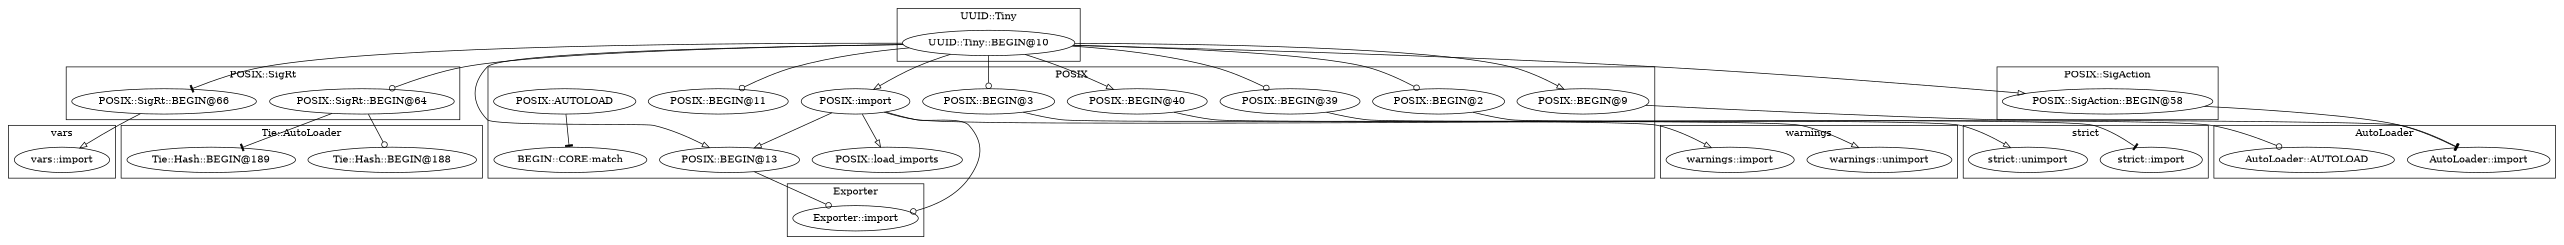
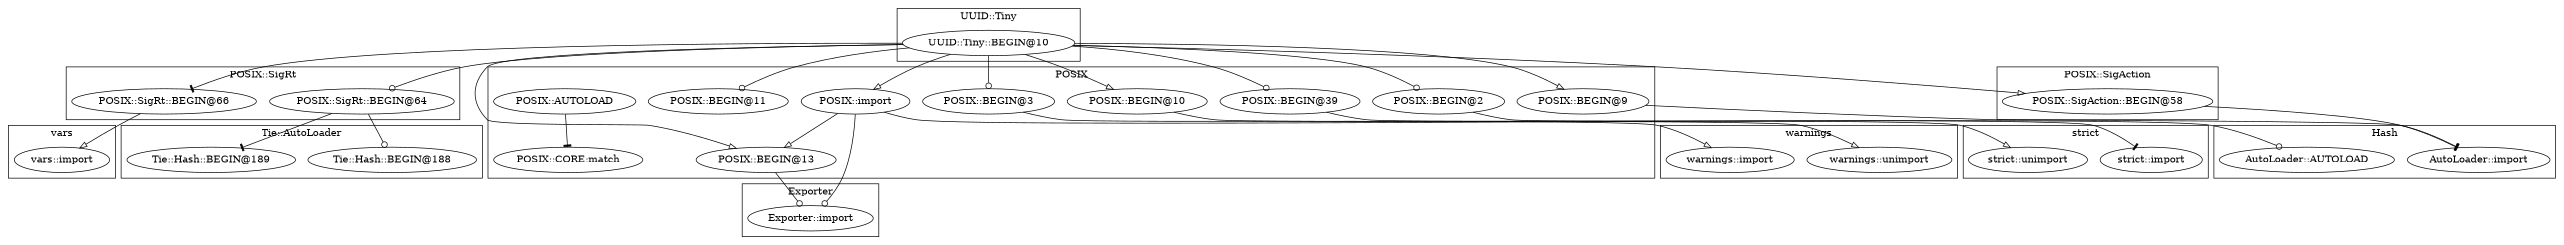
  digraph {
    edge [arrowhead=onormal]
    "vars::import"
    "warnings::unimport"
    "warnings::import"
    "Tie::Hash::BEGIN@188"
    "Tie::Hash::BEGIN@189"
    "POSIX::SigRt::BEGIN@66"
    "POSIX::SigRt::BEGIN@64"
    "POSIX::SigAction::BEGIN@58"
    "strict::import"
    "strict::unimport"
    "Exporter::import"
    "AutoLoader::import"
    "AutoLoader::AUTOLOAD"
    "UUID::Tiny::BEGIN@10"
-   "POSIX::load_imports"
    "POSIX::AUTOLOAD"
    "POSIX::import"
    "POSIX::BEGIN@9"
    "POSIX::BEGIN@3"
    "POSIX::BEGIN@39"
    "POSIX::BEGIN@2"
-   "POSIX::BEGIN@40"
+   "POSIX::BEGIN@40" [label="POSIX::BEGIN@10"]
    "POSIX::BEGIN@13"
    "POSIX::BEGIN@11"
-   "POSIX::CORE:match" [label="BEGIN::CORE:match"]
+   "POSIX::CORE:match"
    subgraph cluster_1 {
      label=vars
      "vars::import"
    }
    subgraph cluster_2 {
      label=warnings
      "warnings::unimport"
      "warnings::import"
    }
    subgraph cluster_3 {
      label="Tie::AutoLoader"
      "Tie::Hash::BEGIN@188"
      "Tie::Hash::BEGIN@189"
    }
    subgraph cluster_4 {
      label="POSIX::SigRt"
      "POSIX::SigRt::BEGIN@66"
      "POSIX::SigRt::BEGIN@64"
    }
    subgraph cluster_5 {
      label="POSIX::SigAction"
      "POSIX::SigAction::BEGIN@58"
    }
    subgraph cluster_6 {
      label="strict"
      "strict::import"
      "strict::unimport"
    }
    subgraph cluster_7 {
      label=Exporter
      "Exporter::import"
    }
    subgraph cluster_8 {
-     label=AutoLoader
+     label=Hash
      "AutoLoader::import"
      "AutoLoader::AUTOLOAD"
    }
    subgraph cluster_9 {
      label="UUID::Tiny"
      "UUID::Tiny::BEGIN@10"
    }
    subgraph cluster_10 {
      label=POSIX
-     "POSIX::load_imports"
      "POSIX::AUTOLOAD"
      "POSIX::import"
      "POSIX::BEGIN@9"
      "POSIX::BEGIN@3"
      "POSIX::BEGIN@39"
      "POSIX::BEGIN@2"
      "POSIX::BEGIN@40"
      "POSIX::BEGIN@13"
      "POSIX::BEGIN@11"
      "POSIX::CORE:match"
    }
    "POSIX::SigRt::BEGIN@66" -> "vars::import"
    "POSIX::SigRt::BEGIN@64" -> "Tie::Hash::BEGIN@188" [arrowhead=odot]
    "POSIX::SigRt::BEGIN@64" -> "Tie::Hash::BEGIN@189" [arrowhead=tee]
    "POSIX::SigAction::BEGIN@58" -> "AutoLoader::import" [arrowhead=tee]
    "UUID::Tiny::BEGIN@10" -> "POSIX::SigRt::BEGIN@66" [arrowhead=tee]
    "UUID::Tiny::BEGIN@10" -> "POSIX::SigRt::BEGIN@64" [arrowhead=odot]
    "UUID::Tiny::BEGIN@10" -> "POSIX::SigAction::BEGIN@58"
    "UUID::Tiny::BEGIN@10" -> "POSIX::import"
    "UUID::Tiny::BEGIN@10" -> "POSIX::BEGIN@9"
    "UUID::Tiny::BEGIN@10" -> "POSIX::BEGIN@3" [arrowhead=odot]
    "UUID::Tiny::BEGIN@10" -> "POSIX::BEGIN@39" [arrowhead=odot]
    "UUID::Tiny::BEGIN@10" -> "POSIX::BEGIN@2" [arrowhead=odot]
    "UUID::Tiny::BEGIN@10" -> "POSIX::BEGIN@40"
    "UUID::Tiny::BEGIN@10" -> "POSIX::BEGIN@13"
    "UUID::Tiny::BEGIN@10" -> "POSIX::BEGIN@11" [arrowhead=odot]
    "POSIX::AUTOLOAD" -> "POSIX::CORE:match" [arrowhead=tee]
    "POSIX::import" -> "Exporter::import" [arrowhead=odot]
    "POSIX::import" -> "AutoLoader::AUTOLOAD" [arrowhead=odot]
-   "POSIX::import" -> "POSIX::load_imports"
    "POSIX::import" -> "POSIX::BEGIN@13"
    "POSIX::BEGIN@9" -> "AutoLoader::import" [arrowhead=tee]
    "POSIX::BEGIN@3" -> "warnings::import"
    "POSIX::BEGIN@39" -> "strict::unimport"
    "POSIX::BEGIN@2" -> "strict::import" [arrowhead=tee]
    "POSIX::BEGIN@40" -> "warnings::unimport"
    "POSIX::BEGIN@13" -> "Exporter::import" [arrowhead=odot]
  }
